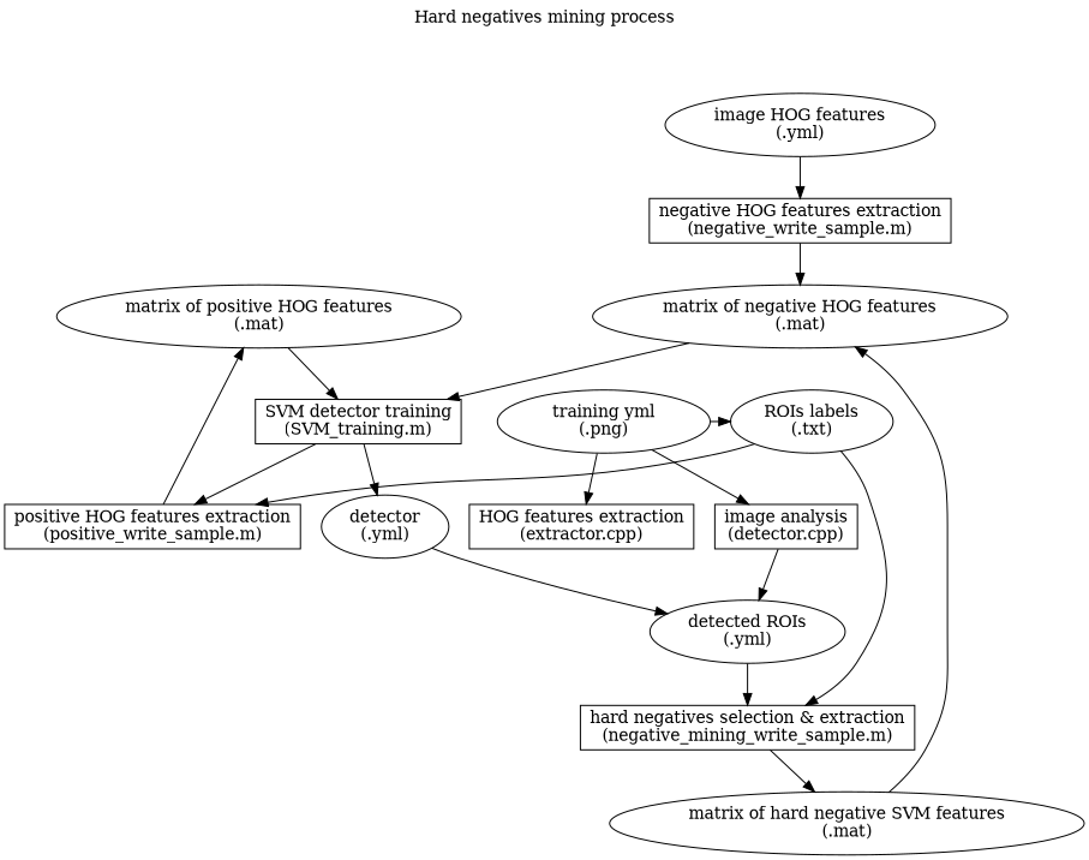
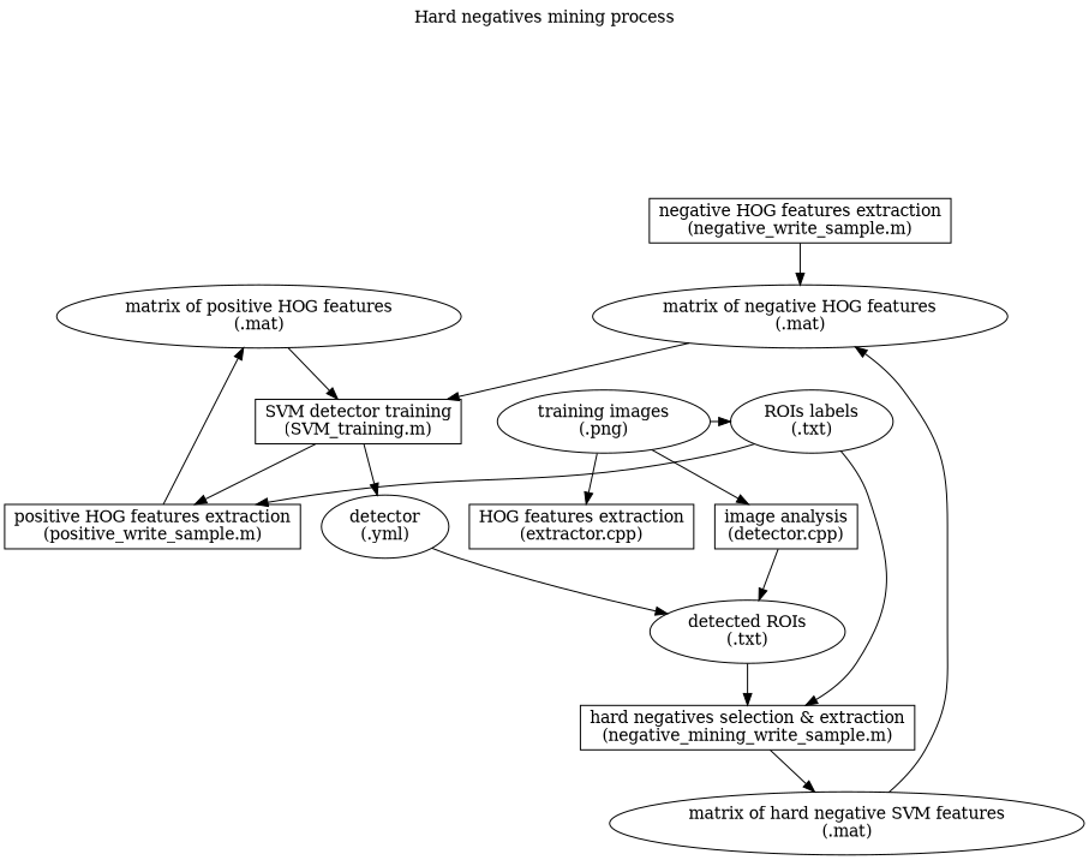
  digraph {
    label="Hard negatives mining process\n	"
    labelloc=t
    n1 [label="matrix of positive HOG features\n(.mat)"]
    n2 [label="matrix of negative HOG features\n(.mat)"]
-   n3 [label="training yml\n(.png)"]
+   n3 [label="training images\n(.png)"]
    n4 [label="ROIs labels\n(.txt)"]
    n5 [label="SVM detector training\n(SVM_training.m)" shape=box]
    n6 [label="HOG features extraction\n(extractor.cpp)" shape=box]
    n7 [label="image analysis\n(detector.cpp)" shape=box]
    n8 [label="positive HOG features extraction\n(positive_write_sample.m)" shape=box]
    n9 [label="hard negatives selection & extraction\n(negative_mining_write_sample.m)" shape=box]
-   n10 [label="detected ROIs\n(.yml)"]
+   n10 [label="detected ROIs\n(.txt)"]
    n11 [label="negative HOG features extraction\n(negative_write_sample.m)" shape=box]
    n12 [label="matrix of hard negative SVM features\n(.mat)"]
-   n13 [label="image HOG features\n(.yml)"]
    n14 [label="detector\n(.yml)"]
    subgraph sub_1 {
      rank=same
      n1
      n2
    }
    subgraph sub_2 {
      rank=same
      n3
      n4
    }
    n1 -> n5
    n2 -> n5
    n3 -> n4
    n3 -> n6
    n3 -> n7
    n4 -> n8
    n4 -> n9
    n5 -> n8
    n5 -> n14
    n7 -> n10
    n8 -> n1
    n9 -> n12
    n10 -> n9
    n11 -> n2
    n12 -> n2
-   n13 -> n11
    n14 -> n10
  }
